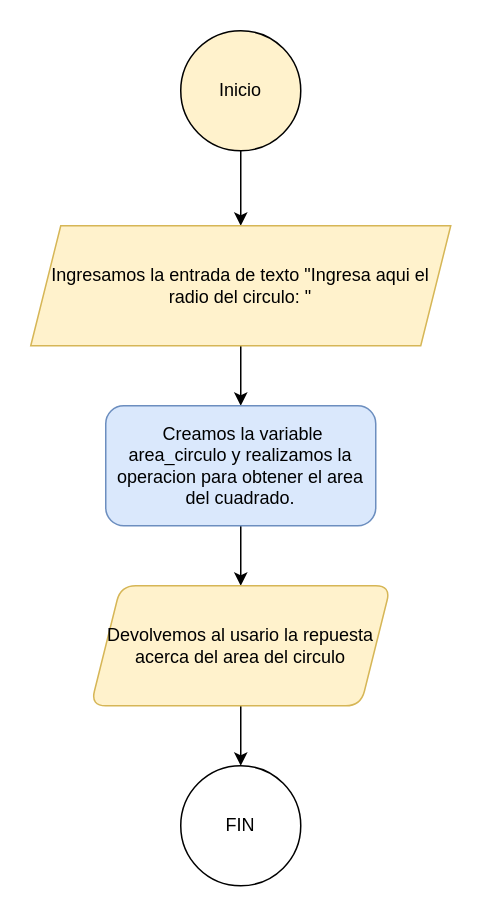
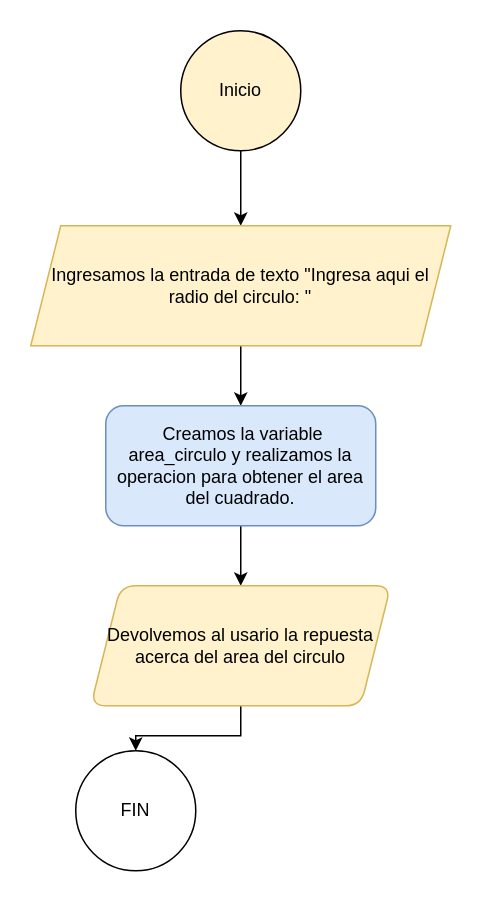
  <mxCell id="0" />
  <mxCell id="1" parent="0" />
  <mxCell id="2" value="" style="edgeStyle=orthogonalEdgeStyle;rounded=0;orthogonalLoop=1;jettySize=auto;html=1;" edge="1" parent="1" source="3" target="5"><mxGeometry relative="1" as="geometry" /></mxCell>
  <mxCell id="3" value="Inicio" style="ellipse;whiteSpace=wrap;html=1;aspect=fixed;fillColor=#fff2cc;" vertex="1" parent="1"><mxGeometry x="120" y="20" width="80" height="80" as="geometry" /></mxCell>
  <mxCell id="4" value="" style="edgeStyle=orthogonalEdgeStyle;rounded=0;orthogonalLoop=1;jettySize=auto;html=1;" edge="1" parent="1" source="5" target="7"><mxGeometry relative="1" as="geometry" /></mxCell>
  <mxCell id="5" value="Ingresamos la entrada de texto &quot;Ingresa aqui el radio del circulo: &quot;" style="shape=parallelogram;perimeter=parallelogramPerimeter;whiteSpace=wrap;html=1;fixedSize=1;fillColor=#fff2cc;strokeColor=#d6b656;" vertex="1" parent="1"><mxGeometry x="20" y="150" width="280" height="80" as="geometry" /></mxCell>
  <mxCell id="6" value="" style="edgeStyle=orthogonalEdgeStyle;rounded=0;orthogonalLoop=1;jettySize=auto;html=1;" edge="1" parent="1" source="7" target="9"><mxGeometry relative="1" as="geometry" /></mxCell>
  <mxCell id="7" value="&amp;nbsp;Creamos la variable area_circulo y realizamos la operacion para obtener el area del cuadrado." style="rounded=1;whiteSpace=wrap;html=1;fillColor=#dae8fc;strokeColor=#6c8ebf;" vertex="1" parent="1"><mxGeometry x="70" y="270" width="180" height="80" as="geometry" /></mxCell>
  <mxCell id="8" value="" style="edgeStyle=orthogonalEdgeStyle;rounded=0;orthogonalLoop=1;jettySize=auto;html=1;" edge="1" parent="1" source="9" target="10"><mxGeometry relative="1" as="geometry" /></mxCell>
  <mxCell id="9" value="Devolvemos al usario la repuesta acerca del area del circulo" style="shape=parallelogram;perimeter=parallelogramPerimeter;whiteSpace=wrap;html=1;fixedSize=1;rounded=1;fillColor=#fff2cc;strokeColor=#d6b656;" vertex="1" parent="1"><mxGeometry x="60" y="390" width="200" height="80" as="geometry" /></mxCell>
- <mxCell id="10" value="FIN" style="ellipse;whiteSpace=wrap;html=1;rounded=1;" vertex="1" parent="1"><mxGeometry x="120" y="510" width="80" height="80" as="geometry" /></mxCell>
+ <mxCell id="10" value="FIN" style="ellipse;whiteSpace=wrap;html=1;rounded=1;" vertex="1" parent="1"><mxGeometry x="50" y="500" width="80" height="80" as="geometry" /></mxCell>
